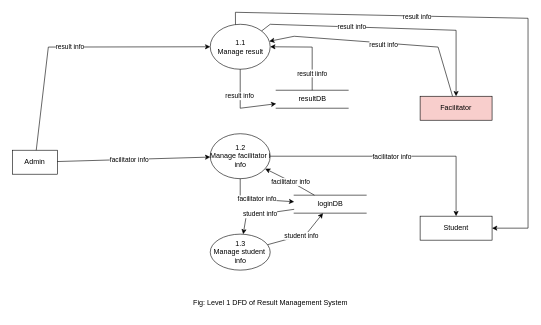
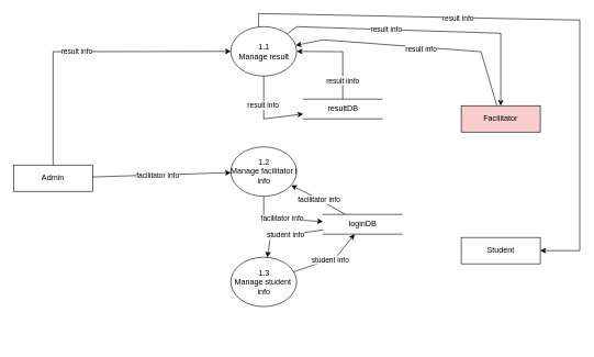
  <mxCell id="0" />
  <mxCell id="1" parent="0" />
- <mxCell id="2" value="Admin" style="whiteSpace=wrap;html=1;align=center;" vertex="1" parent="1"><mxGeometry x="20" y="250" width="75" height="40" as="geometry" /></mxCell>
+ <mxCell id="2" value="Admin" style="whiteSpace=wrap;html=1;align=center;" vertex="1" parent="1"><mxGeometry x="20" y="250" width="120" height="40" as="geometry" /></mxCell>
  <mxCell id="3" value="Facilitator" style="whiteSpace=wrap;html=1;align=center;fillColor=#f8cecc;" vertex="1" parent="1"><mxGeometry x="700" y="160" width="120" height="40" as="geometry" /></mxCell>
  <mxCell id="4" value="Student" style="whiteSpace=wrap;html=1;align=center;" vertex="1" parent="1"><mxGeometry x="700" y="360" width="120" height="40" as="geometry" /></mxCell>
  <mxCell id="5" value="1.1&lt;br&gt;Manage result" style="shape=ellipse;html=1;dashed=0;whitespace=wrap;perimeter=ellipsePerimeter;" vertex="1" parent="1"><mxGeometry x="350" y="40" width="100" height="75" as="geometry" /></mxCell>
  <mxCell id="6" value="1.2&lt;br&gt;Manage facilitator i&lt;br&gt;info" style="shape=ellipse;html=1;dashed=0;whitespace=wrap;perimeter=ellipsePerimeter;" vertex="1" parent="1"><mxGeometry x="350" y="222.5" width="100" height="75" as="geometry" /></mxCell>
- <mxCell id="7" value="1.3&lt;br&gt;Manage student&amp;nbsp;&lt;br&gt;info" style="shape=ellipse;html=1;dashed=0;whitespace=wrap;perimeter=ellipsePerimeter;" vertex="1" parent="1"><mxGeometry x="350" y="390" width="100" height="60" as="geometry" /></mxCell>
+ <mxCell id="7" value="1.3&lt;br&gt;Manage student&amp;nbsp;&lt;br&gt;info" style="shape=ellipse;html=1;dashed=0;whitespace=wrap;perimeter=ellipsePerimeter;" vertex="1" parent="1"><mxGeometry x="350" y="390" width="100" height="75" as="geometry" /></mxCell>
  <mxCell id="8" value="" style="endArrow=classic;html=1;rounded=0;" edge="1" parent="1" source="2" target="5"><mxGeometry width="50" height="50" relative="1" as="geometry"><mxPoint x="410" y="260" as="sourcePoint" /><mxPoint x="460" y="210" as="targetPoint" /><Array as="points"><mxPoint x="80" y="78" /></Array></mxGeometry></mxCell>
  <mxCell id="9" value="result info" style="edgeLabel;html=1;align=center;verticalAlign=middle;resizable=0;points=[];" vertex="1" connectable="0" parent="8"><mxGeometry x="-0.058" relative="1" as="geometry"><mxPoint as="offset" /></mxGeometry></mxCell>
  <mxCell id="10" value="" style="endArrow=classic;html=1;rounded=0;" edge="1" parent="1" source="2" target="6"><mxGeometry width="50" height="50" relative="1" as="geometry"><mxPoint x="90" y="250" as="sourcePoint" /><mxPoint x="360" y="137.5" as="targetPoint" /><Array as="points" /></mxGeometry></mxCell>
  <mxCell id="11" value="facilitator info" style="edgeLabel;html=1;align=center;verticalAlign=middle;resizable=0;points=[];" vertex="1" connectable="0" parent="10"><mxGeometry x="-0.058" relative="1" as="geometry"><mxPoint as="offset" /></mxGeometry></mxCell>
  <mxCell id="12" value="resultDB" style="html=1;dashed=0;whitespace=wrap;shape=partialRectangle;right=0;left=0;" vertex="1" parent="1"><mxGeometry x="460" y="150" width="120" height="30" as="geometry" /></mxCell>
  <mxCell id="13" value="loginDB" style="html=1;dashed=0;whitespace=wrap;shape=partialRectangle;right=0;left=0;" vertex="1" parent="1"><mxGeometry x="490" y="325" width="120" height="30" as="geometry" /></mxCell>
  <mxCell id="14" value="" style="endArrow=classic;html=1;rounded=0;" edge="1" parent="1" source="5" target="12"><mxGeometry width="50" height="50" relative="1" as="geometry"><mxPoint x="540" y="110" as="sourcePoint" /><mxPoint x="590" y="60" as="targetPoint" /><Array as="points"><mxPoint x="400" y="180" /></Array></mxGeometry></mxCell>
  <mxCell id="15" value="result info" style="edgeLabel;html=1;align=center;verticalAlign=middle;resizable=0;points=[];" vertex="1" connectable="0" parent="14"><mxGeometry x="-0.296" y="-2" relative="1" as="geometry"><mxPoint as="offset" /></mxGeometry></mxCell>
  <mxCell id="16" value="" style="endArrow=classic;html=1;rounded=0;" edge="1" parent="1" source="12" target="5"><mxGeometry width="50" height="50" relative="1" as="geometry"><mxPoint x="560" y="110" as="sourcePoint" /><mxPoint x="610" y="60" as="targetPoint" /><Array as="points"><mxPoint x="520" y="78" /></Array></mxGeometry></mxCell>
  <mxCell id="17" value="result iinfo" style="edgeLabel;html=1;align=center;verticalAlign=middle;resizable=0;points=[];" vertex="1" connectable="0" parent="16"><mxGeometry x="-0.592" y="1" relative="1" as="geometry"><mxPoint as="offset" /></mxGeometry></mxCell>
  <mxCell id="18" value="" style="endArrow=classic;html=1;rounded=0;" edge="1" parent="1" source="7" target="13"><mxGeometry width="50" height="50" relative="1" as="geometry"><mxPoint x="360" y="260" as="sourcePoint" /><mxPoint x="410" y="210" as="targetPoint" /><Array as="points"><mxPoint x="510" y="390" /></Array></mxGeometry></mxCell>
  <mxCell id="19" value="student info" style="edgeLabel;html=1;align=center;verticalAlign=middle;resizable=0;points=[];" vertex="1" connectable="0" parent="18"><mxGeometry x="0.036" relative="1" as="geometry"><mxPoint as="offset" /></mxGeometry></mxCell>
  <mxCell id="20" value="" style="endArrow=classic;html=1;rounded=0;" edge="1" parent="1" source="6" target="13"><mxGeometry width="50" height="50" relative="1" as="geometry"><mxPoint x="360" y="260" as="sourcePoint" /><mxPoint x="410" y="210" as="targetPoint" /><Array as="points"><mxPoint x="400" y="330" /></Array></mxGeometry></mxCell>
  <mxCell id="21" value="facilitator info" style="edgeLabel;html=1;align=center;verticalAlign=middle;resizable=0;points=[];" vertex="1" connectable="0" parent="20"><mxGeometry x="-0.017" relative="1" as="geometry"><mxPoint as="offset" /></mxGeometry></mxCell>
- <mxCell id="22" value="" style="endArrow=classic;html=1;rounded=0;" edge="1" parent="1" source="6" target="4"><mxGeometry width="50" height="50" relative="1" as="geometry"><mxPoint x="410" y="307.5" as="sourcePoint" /><mxPoint x="480" y="348.077" as="targetPoint" /><Array as="points"><mxPoint x="760" y="260" /></Array></mxGeometry></mxCell>
- <mxCell id="23" value="facilitator info" style="edgeLabel;html=1;align=center;verticalAlign=middle;resizable=0;points=[];" vertex="1" connectable="0" parent="22"><mxGeometry x="-0.017" relative="1" as="geometry"><mxPoint as="offset" /></mxGeometry></mxCell>
  <mxCell id="24" value="" style="endArrow=classic;html=1;rounded=0;" edge="1" parent="1"><mxGeometry width="50" height="50" relative="1" as="geometry"><mxPoint x="392.121" y="40.469" as="sourcePoint" /><mxPoint x="820" y="380" as="targetPoint" /><Array as="points"><mxPoint x="392" y="20" /><mxPoint x="880" y="30" /><mxPoint x="880" y="380" /></Array></mxGeometry></mxCell>
  <mxCell id="25" value="result info" style="edgeLabel;html=1;align=center;verticalAlign=middle;resizable=0;points=[];" vertex="1" connectable="0" parent="24"><mxGeometry x="-0.296" y="-2" relative="1" as="geometry"><mxPoint y="-1" as="offset" /></mxGeometry></mxCell>
  <mxCell id="26" value="" style="endArrow=classic;html=1;rounded=0;" edge="1" parent="1" source="5" target="3"><mxGeometry width="50" height="50" relative="1" as="geometry"><mxPoint x="420" y="135" as="sourcePoint" /><mxPoint x="480" y="200" as="targetPoint" /><Array as="points"><mxPoint x="450" y="40" /><mxPoint x="760" y="50" /></Array></mxGeometry></mxCell>
  <mxCell id="27" value="result info" style="edgeLabel;html=1;align=center;verticalAlign=middle;resizable=0;points=[];" vertex="1" connectable="0" parent="26"><mxGeometry x="-0.296" y="-2" relative="1" as="geometry"><mxPoint y="-2" as="offset" /></mxGeometry></mxCell>
  <mxCell id="28" value="" style="endArrow=classic;html=1;rounded=0;" edge="1" parent="1" source="3" target="5"><mxGeometry width="50" height="50" relative="1" as="geometry"><mxPoint x="490" y="260" as="sourcePoint" /><mxPoint x="540" y="210" as="targetPoint" /><Array as="points"><mxPoint x="730" y="78" /><mxPoint x="490" y="60" /></Array></mxGeometry></mxCell>
  <mxCell id="29" value="result info" style="edgeLabel;html=1;align=center;verticalAlign=middle;resizable=0;points=[];" vertex="1" connectable="0" parent="28"><mxGeometry x="-0.042" y="2" relative="1" as="geometry"><mxPoint as="offset" /></mxGeometry></mxCell>
  <mxCell id="30" value="" style="endArrow=classic;html=1;rounded=0;" edge="1" parent="1" source="13" target="7"><mxGeometry width="50" height="50" relative="1" as="geometry"><mxPoint x="455.622" y="422.154" as="sourcePoint" /><mxPoint x="533.333" y="370" as="targetPoint" /><Array as="points"><mxPoint x="410" y="360" /></Array></mxGeometry></mxCell>
  <mxCell id="31" value="student info" style="edgeLabel;html=1;align=center;verticalAlign=middle;resizable=0;points=[];" vertex="1" connectable="0" parent="30"><mxGeometry x="0.036" relative="1" as="geometry"><mxPoint as="offset" /></mxGeometry></mxCell>
  <mxCell id="32" value="" style="endArrow=classic;html=1;rounded=0;" edge="1" parent="1" source="13" target="6"><mxGeometry width="50" height="50" relative="1" as="geometry"><mxPoint x="490" y="280" as="sourcePoint" /><mxPoint x="480" y="348.077" as="targetPoint" /><Array as="points"><mxPoint x="480" y="300" /></Array></mxGeometry></mxCell>
  <mxCell id="33" value="facilitator info" style="edgeLabel;html=1;align=center;verticalAlign=middle;resizable=0;points=[];" vertex="1" connectable="0" parent="32"><mxGeometry x="-0.017" relative="1" as="geometry"><mxPoint as="offset" /></mxGeometry></mxCell>
- <mxCell id="34" value="Fig: Level 1 DFD of Result Management System" style="text;html=1;align=center;verticalAlign=middle;resizable=0;points=[];autosize=1;strokeColor=none;fillColor=none;" vertex="1" parent="1"><mxGeometry x="310" y="490" width="280" height="30" as="geometry" /></mxCell>
